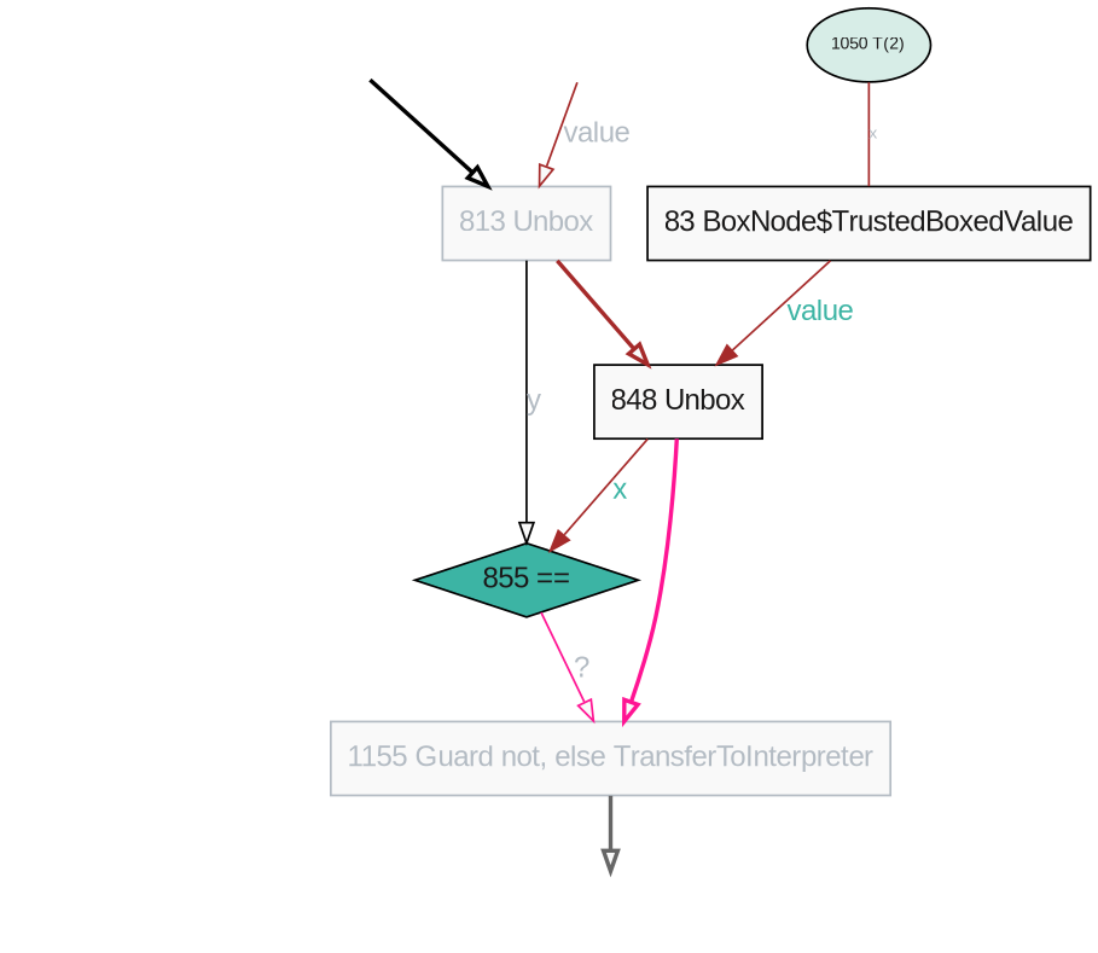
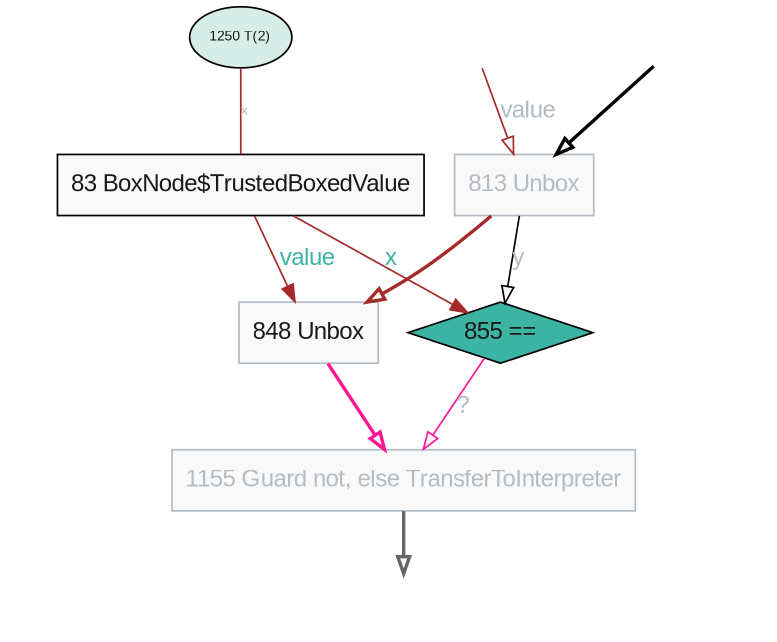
  digraph {
    bgcolor=white
    node [style=filled fontname=Arial]
    edge [color=brown fontcolor="#b3bbc3" fontname=arial fillcolor="#f9f9f9"]
    node82 [style=invis fontname=""]
    n2 [color=black fillcolor="#f9f9f9" fontcolor="#1a1919" label="83 BoxNode$TrustedBoxedValue" shape=rectangle]
-   n3 [color=black fillcolor="#f9f9f9" fontcolor="#1a1919" label="848 Unbox" shape=rectangle]
+   n3 [color="#b3bbc3" fillcolor="#f9f9f9" fontcolor="#1a1919" label="848 Unbox" shape=rectangle]
    n4 [color=black fillcolor="#3cb4a4" fontcolor="#1a1919" label="855 ==" shape=diamond]
    n5 [color="#b3bbc3" fillcolor="#f9f9f9" fontcolor="#b3bbc3" label="1155 Guard not, else TransferToInterpreter" shape=rectangle]
    node806 [style=invis fontname=""]
    n7 [color="#b3bbc3" fillcolor="#f9f9f9" fontcolor="#b3bbc3" label="813 Unbox" shape=rectangle]
    node1157 [style=invis fontname=""]
    node1212 [style=invis fontname=""]
-   n10 [color=black fillcolor="#d7ede7" fontcolor="#1a1919" fontsize=8 label="1050 T(2)" shape=oval]
+   n10 [color=black fillcolor="#d7ede7" fontcolor="#1a1919" fontsize=8 label="1250 T(2)" shape=oval]
    n2 -> n3 [fontcolor="#3cb4a4" label=value fillcolor=""]
-   n3 -> n4 [fontcolor="#3cb4a4" label=x fillcolor=""]
+   n2 -> n4 [fontcolor="#3cb4a4" label=x fillcolor=""]
    n3 -> n5 [color=deeppink penwidth=2]
    n4 -> n5 [color=deeppink label="?"]
    n5 -> node1157 [color=gray40 penwidth=2]
    node806 -> n7 [color=black penwidth=2]
    n7 -> n3 [penwidth=2]
    n7 -> n4 [color=black label=y]
    node1212 -> n7 [label=value]
    n10 -> n2 [arrowhead=none fontsize=8 label=x]
  }
